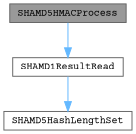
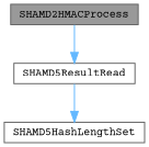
  digraph {
    fontname="Courier Prime"
    rankdir=TB
    node [color=grey40 fillcolor=white fontname="Courier Prime" fontsize=10 shape=box style=filled]
    edge [color=steelblue1 fontname="Courier Prime" fontsize=10 labelfontname=Helvetica labelfontsize=10 style=solid]
-   n1 [color=gray40 fillcolor=grey60 fontcolor=black height=0.2 label=SHAMD5HMACProcess width=0.4]
-   n2 [height=0.2 label=SHAMD1ResultRead width=0.4]
+   n1 [color=gray40 fillcolor=grey60 fontcolor=black height=0.2 label=SHAMD2HMACProcess width=0.4]
+   n2 [height=0.2 label=SHAMD5ResultRead width=0.4]
    n3 [height=0.2 label=SHAMD5HashLengthSet width=0.4]
    n1 -> n2
    n2 -> n3
  }
